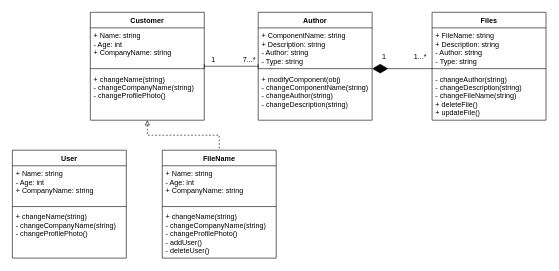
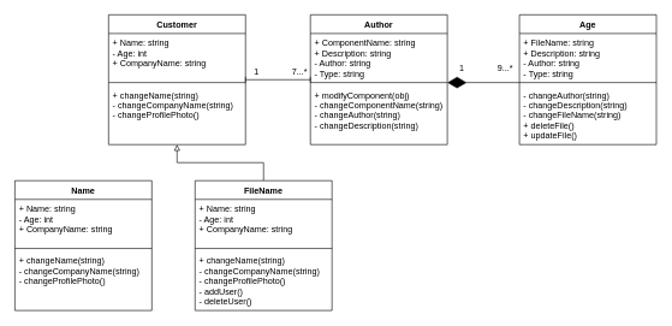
  <mxCell id="0" />
  <mxCell id="1" parent="0" />
  <mxCell id="2" style="rounded=0;orthogonalLoop=1;jettySize=auto;html=1;startArrow=baseDash;startFill=0;endArrow=baseDash;endFill=0;" edge="1" parent="1" source="4"><mxGeometry relative="1" as="geometry"><mxPoint x="430" y="110" as="targetPoint" /></mxGeometry></mxCell>
- <mxCell id="3" style="edgeStyle=orthogonalEdgeStyle;rounded=0;orthogonalLoop=1;jettySize=auto;html=1;entryX=0.5;entryY=0;entryDx=0;entryDy=0;startArrow=block;startFill=0;endArrow=none;endFill=0;dashed=1;" edge="1" parent="1" source="4" target="25"><mxGeometry relative="1" as="geometry" /></mxCell>
+ <mxCell id="3" style="edgeStyle=orthogonalEdgeStyle;rounded=0;orthogonalLoop=1;jettySize=auto;html=1;entryX=0.5;entryY=0;entryDx=0;entryDy=0;startArrow=block;startFill=0;endArrow=none;endFill=0;" edge="1" parent="1" source="4" target="25"><mxGeometry relative="1" as="geometry" /></mxCell>
  <mxCell id="4" value="Customer" style="swimlane;fontStyle=1;align=center;verticalAlign=top;childLayout=stackLayout;horizontal=1;startSize=26;horizontalStack=0;resizeParent=1;resizeParentMax=0;resizeLast=0;collapsible=1;marginBottom=0;" vertex="1" parent="1"><mxGeometry x="150" y="20" width="190" height="180" as="geometry" /></mxCell>
  <mxCell id="5" value="+ Name: string&#10;- Age: int&#10;+ CompanyName: string&#10;" style="text;strokeColor=none;fillColor=none;align=left;verticalAlign=top;spacingLeft=4;spacingRight=4;overflow=hidden;rotatable=0;points=[[0,0.5],[1,0.5]];portConstraint=eastwest;" vertex="1" parent="4"><mxGeometry y="26" width="190" height="64" as="geometry" /></mxCell>
  <mxCell id="6" value="" style="line;strokeWidth=1;fillColor=none;align=left;verticalAlign=middle;spacingTop=-1;spacingLeft=3;spacingRight=3;rotatable=0;labelPosition=right;points=[];portConstraint=eastwest;strokeColor=inherit;" vertex="1" parent="4"><mxGeometry y="90" width="190" height="8" as="geometry" /></mxCell>
  <mxCell id="7" value="+ changeName(string)&#10;- changeCompanyName(string)&#10;- changeProfilePhoto()&#10;" style="text;strokeColor=none;fillColor=none;align=left;verticalAlign=top;spacingLeft=4;spacingRight=4;overflow=hidden;rotatable=0;points=[[0,0.5],[1,0.5]];portConstraint=eastwest;" vertex="1" parent="4"><mxGeometry y="98" width="190" height="82" as="geometry" /></mxCell>
  <mxCell id="8" value="Author" style="swimlane;fontStyle=1;align=center;verticalAlign=top;childLayout=stackLayout;horizontal=1;startSize=26;horizontalStack=0;resizeParent=1;resizeParentMax=0;resizeLast=0;collapsible=1;marginBottom=0;" vertex="1" parent="1"><mxGeometry x="430" y="20" width="190" height="180" as="geometry" /></mxCell>
  <mxCell id="9" value="+ ComponentName: string&#10;+ Description: string&#10;- Author: string&#10;- Type: string&#10;" style="text;strokeColor=none;fillColor=none;align=left;verticalAlign=top;spacingLeft=4;spacingRight=4;overflow=hidden;rotatable=0;points=[[0,0.5],[1,0.5]];portConstraint=eastwest;" vertex="1" parent="8"><mxGeometry y="26" width="190" height="64" as="geometry" /></mxCell>
  <mxCell id="10" value="" style="line;strokeWidth=1;fillColor=none;align=left;verticalAlign=middle;spacingTop=-1;spacingLeft=3;spacingRight=3;rotatable=0;labelPosition=right;points=[];portConstraint=eastwest;strokeColor=inherit;" vertex="1" parent="8"><mxGeometry y="90" width="190" height="8" as="geometry" /></mxCell>
  <mxCell id="11" value="+ modifyComponent(obj)&#10;- changeComponentName(string)&#10;- changeAuthor(string)&#10;- changeDescription(string)&#10;" style="text;strokeColor=none;fillColor=none;align=left;verticalAlign=top;spacingLeft=4;spacingRight=4;overflow=hidden;rotatable=0;points=[[0,0.5],[1,0.5]];portConstraint=eastwest;" vertex="1" parent="8"><mxGeometry y="98" width="190" height="82" as="geometry" /></mxCell>
- <mxCell id="12" value="Files" style="swimlane;fontStyle=1;align=center;verticalAlign=top;childLayout=stackLayout;horizontal=1;startSize=26;horizontalStack=0;resizeParent=1;resizeParentMax=0;resizeLast=0;collapsible=1;marginBottom=0;" vertex="1" parent="1"><mxGeometry x="720" y="20" width="190" height="180" as="geometry" /></mxCell>
+ <mxCell id="12" value="Age" style="swimlane;fontStyle=1;align=center;verticalAlign=top;childLayout=stackLayout;horizontal=1;startSize=26;horizontalStack=0;resizeParent=1;resizeParentMax=0;resizeLast=0;collapsible=1;marginBottom=0;" vertex="1" parent="1"><mxGeometry x="720" y="20" width="190" height="180" as="geometry" /></mxCell>
  <mxCell id="13" value="+ FileName: string&#10;+ Description: string&#10;- Author: string&#10;- Type: string&#10;" style="text;strokeColor=none;fillColor=none;align=left;verticalAlign=top;spacingLeft=4;spacingRight=4;overflow=hidden;rotatable=0;points=[[0,0.5],[1,0.5]];portConstraint=eastwest;" vertex="1" parent="12"><mxGeometry y="26" width="190" height="64" as="geometry" /></mxCell>
  <mxCell id="14" value="" style="line;strokeWidth=1;fillColor=none;align=left;verticalAlign=middle;spacingTop=-1;spacingLeft=3;spacingRight=3;rotatable=0;labelPosition=right;points=[];portConstraint=eastwest;strokeColor=inherit;" vertex="1" parent="12"><mxGeometry y="90" width="190" height="8" as="geometry" /></mxCell>
  <mxCell id="15" value="- changeAuthor(string)&#10;- changeDescription(string)&#10;- changeFileName(string)&#10;+ deleteFile()&#10;+ updateFile()&#10;&#10;" style="text;strokeColor=none;fillColor=none;align=left;verticalAlign=top;spacingLeft=4;spacingRight=4;overflow=hidden;rotatable=0;points=[[0,0.5],[1,0.5]];portConstraint=eastwest;" vertex="1" parent="12"><mxGeometry y="98" width="190" height="82" as="geometry" /></mxCell>
  <mxCell id="16" value="" style="endArrow=diamondThin;endFill=1;endSize=24;html=1;rounded=0;" edge="1" parent="1" target="10"><mxGeometry width="160" relative="1" as="geometry"><mxPoint x="720" y="114" as="sourcePoint" /><mxPoint x="640" y="113" as="targetPoint" /></mxGeometry></mxCell>
  <mxCell id="17" value="1" style="text;html=1;align=center;verticalAlign=middle;resizable=0;points=[];autosize=1;strokeColor=none;fillColor=none;" vertex="1" parent="1"><mxGeometry x="625" y="80" width="30" height="30" as="geometry" /></mxCell>
- <mxCell id="18" value="1...*" style="text;html=1;align=center;verticalAlign=middle;resizable=0;points=[];autosize=1;strokeColor=none;fillColor=none;" vertex="1" parent="1"><mxGeometry x="680" y="80" width="40" height="30" as="geometry" /></mxCell>
+ <mxCell id="18" value="9...*" style="text;html=1;align=center;verticalAlign=middle;resizable=0;points=[];autosize=1;strokeColor=none;fillColor=none;" vertex="1" parent="1"><mxGeometry x="680" y="80" width="40" height="30" as="geometry" /></mxCell>
  <mxCell id="19" value="1" style="text;html=1;align=center;verticalAlign=middle;resizable=0;points=[];autosize=1;strokeColor=none;fillColor=none;" vertex="1" parent="1"><mxGeometry x="340" y="85" width="30" height="30" as="geometry" /></mxCell>
  <mxCell id="20" value="7...*" style="text;html=1;align=center;verticalAlign=middle;resizable=0;points=[];autosize=1;strokeColor=none;fillColor=none;" vertex="1" parent="1"><mxGeometry x="395" y="85" width="40" height="30" as="geometry" /></mxCell>
- <mxCell id="21" value="User" style="swimlane;fontStyle=1;align=center;verticalAlign=top;childLayout=stackLayout;horizontal=1;startSize=26;horizontalStack=0;resizeParent=1;resizeParentMax=0;resizeLast=0;collapsible=1;marginBottom=0;" vertex="1" parent="1"><mxGeometry x="20" y="250" width="190" height="180" as="geometry" /></mxCell>
+ <mxCell id="21" value="Name" style="swimlane;fontStyle=1;align=center;verticalAlign=top;childLayout=stackLayout;horizontal=1;startSize=26;horizontalStack=0;resizeParent=1;resizeParentMax=0;resizeLast=0;collapsible=1;marginBottom=0;" vertex="1" parent="1"><mxGeometry x="20" y="250" width="190" height="180" as="geometry" /></mxCell>
  <mxCell id="22" value="+ Name: string&#10;- Age: int&#10;+ CompanyName: string&#10;" style="text;strokeColor=none;fillColor=none;align=left;verticalAlign=top;spacingLeft=4;spacingRight=4;overflow=hidden;rotatable=0;points=[[0,0.5],[1,0.5]];portConstraint=eastwest;" vertex="1" parent="21"><mxGeometry y="26" width="190" height="64" as="geometry" /></mxCell>
  <mxCell id="23" value="" style="line;strokeWidth=1;fillColor=none;align=left;verticalAlign=middle;spacingTop=-1;spacingLeft=3;spacingRight=3;rotatable=0;labelPosition=right;points=[];portConstraint=eastwest;strokeColor=inherit;" vertex="1" parent="21"><mxGeometry y="90" width="190" height="8" as="geometry" /></mxCell>
  <mxCell id="24" value="+ changeName(string)&#10;- changeCompanyName(string)&#10;- changeProfilePhoto()&#10;" style="text;strokeColor=none;fillColor=none;align=left;verticalAlign=top;spacingLeft=4;spacingRight=4;overflow=hidden;rotatable=0;points=[[0,0.5],[1,0.5]];portConstraint=eastwest;" vertex="1" parent="21"><mxGeometry y="98" width="190" height="82" as="geometry" /></mxCell>
  <mxCell id="25" value="FileName" style="swimlane;fontStyle=1;align=center;verticalAlign=top;childLayout=stackLayout;horizontal=1;startSize=26;horizontalStack=0;resizeParent=1;resizeParentMax=0;resizeLast=0;collapsible=1;marginBottom=0;" vertex="1" parent="1"><mxGeometry x="270" y="250" width="190" height="180" as="geometry" /></mxCell>
  <mxCell id="26" value="+ Name: string&#10;- Age: int&#10;+ CompanyName: string&#10;" style="text;strokeColor=none;fillColor=none;align=left;verticalAlign=top;spacingLeft=4;spacingRight=4;overflow=hidden;rotatable=0;points=[[0,0.5],[1,0.5]];portConstraint=eastwest;" vertex="1" parent="25"><mxGeometry y="26" width="190" height="64" as="geometry" /></mxCell>
  <mxCell id="27" value="" style="line;strokeWidth=1;fillColor=none;align=left;verticalAlign=middle;spacingTop=-1;spacingLeft=3;spacingRight=3;rotatable=0;labelPosition=right;points=[];portConstraint=eastwest;strokeColor=inherit;" vertex="1" parent="25"><mxGeometry y="90" width="190" height="8" as="geometry" /></mxCell>
  <mxCell id="28" value="+ changeName(string)&#10;- changeCompanyName(string)&#10;- changeProfilePhoto()&#10;- addUser()&#10;- deleteUser()&#10;&#10;" style="text;strokeColor=none;fillColor=none;align=left;verticalAlign=top;spacingLeft=4;spacingRight=4;overflow=hidden;rotatable=0;points=[[0,0.5],[1,0.5]];portConstraint=eastwest;" vertex="1" parent="25"><mxGeometry y="98" width="190" height="82" as="geometry" /></mxCell>
